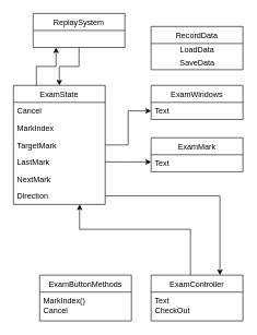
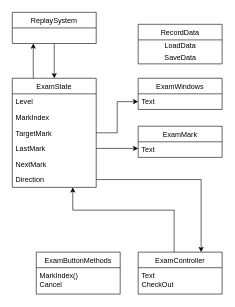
  <mxCell id="0" />
  <mxCell id="1" parent="0" />
  <mxCell id="2" style="edgeStyle=orthogonalEdgeStyle;rounded=0;orthogonalLoop=1;jettySize=auto;html=1;exitX=0.25;exitY=0;exitDx=0;exitDy=0;entryX=0.25;entryY=1;entryDx=0;entryDy=0;" edge="1" parent="1" source="3" target="16"><mxGeometry relative="1" as="geometry" /></mxCell>
  <mxCell id="3" value="ExamState" style="swimlane;fontStyle=0;childLayout=stackLayout;horizontal=1;startSize=26;fillColor=none;horizontalStack=0;resizeParent=1;resizeParentMax=0;resizeLast=0;collapsible=1;marginBottom=0;" vertex="1" parent="1"><mxGeometry x="20" y="130" width="140" height="182" as="geometry"><mxRectangle x="90" y="200" width="120" height="26" as="alternateBounds" /></mxGeometry></mxCell>
- <mxCell id="4" value="Cancel" style="text;strokeColor=none;fillColor=none;align=left;verticalAlign=top;spacingLeft=4;spacingRight=4;overflow=hidden;rotatable=0;points=[[0,0.5],[1,0.5]];portConstraint=eastwest;" vertex="1" parent="3"><mxGeometry y="26" width="140" height="26" as="geometry" /></mxCell>
+ <mxCell id="4" value="Level" style="text;strokeColor=none;fillColor=none;align=left;verticalAlign=top;spacingLeft=4;spacingRight=4;overflow=hidden;rotatable=0;points=[[0,0.5],[1,0.5]];portConstraint=eastwest;" vertex="1" parent="3"><mxGeometry y="26" width="140" height="26" as="geometry" /></mxCell>
  <mxCell id="5" value="MarkIndex" style="text;strokeColor=none;fillColor=none;align=left;verticalAlign=top;spacingLeft=4;spacingRight=4;overflow=hidden;rotatable=0;points=[[0,0.5],[1,0.5]];portConstraint=eastwest;" vertex="1" parent="3"><mxGeometry y="52" width="140" height="26" as="geometry" /></mxCell>
  <mxCell id="6" value="TargetMark" style="text;strokeColor=none;fillColor=none;align=left;verticalAlign=top;spacingLeft=4;spacingRight=4;overflow=hidden;rotatable=0;points=[[0,0.5],[1,0.5]];portConstraint=eastwest;" vertex="1" parent="3"><mxGeometry y="78" width="140" height="26" as="geometry" /></mxCell>
  <mxCell id="7" value="LastMark" style="text;strokeColor=none;fillColor=none;align=left;verticalAlign=top;spacingLeft=4;spacingRight=4;overflow=hidden;rotatable=0;points=[[0,0.5],[1,0.5]];portConstraint=eastwest;" vertex="1" parent="3"><mxGeometry y="104" width="140" height="26" as="geometry" /></mxCell>
  <mxCell id="8" value="NextMark" style="text;strokeColor=none;fillColor=none;align=left;verticalAlign=top;spacingLeft=4;spacingRight=4;overflow=hidden;rotatable=0;points=[[0,0.5],[1,0.5]];portConstraint=eastwest;" vertex="1" parent="3"><mxGeometry y="130" width="140" height="26" as="geometry" /></mxCell>
  <mxCell id="9" value="Direction" style="text;strokeColor=none;fillColor=none;align=left;verticalAlign=top;spacingLeft=4;spacingRight=4;overflow=hidden;rotatable=0;points=[[0,0.5],[1,0.5]];portConstraint=eastwest;" vertex="1" parent="3"><mxGeometry y="156" width="140" height="26" as="geometry" /></mxCell>
  <mxCell id="10" value="ExamWindows" style="swimlane;fontStyle=0;childLayout=stackLayout;horizontal=1;startSize=26;fillColor=none;horizontalStack=0;resizeParent=1;resizeParentMax=0;resizeLast=0;collapsible=1;marginBottom=0;" vertex="1" parent="1"><mxGeometry x="230" y="130" width="140" height="52" as="geometry"><mxRectangle x="90" y="200" width="120" height="26" as="alternateBounds" /></mxGeometry></mxCell>
  <mxCell id="11" value="Text" style="text;strokeColor=none;fillColor=none;align=left;verticalAlign=top;spacingLeft=4;spacingRight=4;overflow=hidden;rotatable=0;points=[[0,0.5],[1,0.5]];portConstraint=eastwest;" vertex="1" parent="10"><mxGeometry y="26" width="140" height="26" as="geometry" /></mxCell>
  <mxCell id="12" style="edgeStyle=orthogonalEdgeStyle;rounded=0;orthogonalLoop=1;jettySize=auto;html=1;exitX=1;exitY=0.5;exitDx=0;exitDy=0;" edge="1" parent="1" source="6" target="11"><mxGeometry relative="1" as="geometry" /></mxCell>
  <mxCell id="13" value="ExamButtonMethods" style="swimlane;fontStyle=0;childLayout=stackLayout;horizontal=1;startSize=26;fillColor=none;horizontalStack=0;resizeParent=1;resizeParentMax=0;resizeLast=0;collapsible=1;marginBottom=0;" vertex="1" parent="1"><mxGeometry x="60" y="420" width="140" height="70" as="geometry"><mxRectangle x="90" y="200" width="120" height="26" as="alternateBounds" /></mxGeometry></mxCell>
  <mxCell id="14" value="MarkIndex()&#10;Cancel&#10;" style="text;strokeColor=none;fillColor=none;align=left;verticalAlign=top;spacingLeft=4;spacingRight=4;overflow=hidden;rotatable=0;points=[[0,0.5],[1,0.5]];portConstraint=eastwest;" vertex="1" parent="13"><mxGeometry y="26" width="140" height="44" as="geometry" /></mxCell>
  <mxCell id="15" style="edgeStyle=orthogonalEdgeStyle;rounded=0;orthogonalLoop=1;jettySize=auto;html=1;entryX=0.5;entryY=0;entryDx=0;entryDy=0;" edge="1" parent="1" source="16" target="3"><mxGeometry relative="1" as="geometry" /></mxCell>
- <mxCell id="16" value="ReplaySystem" style="swimlane;fontStyle=0;childLayout=stackLayout;horizontal=1;startSize=26;fillColor=none;horizontalStack=0;resizeParent=1;resizeParentMax=0;resizeLast=0;collapsible=1;marginBottom=0;" vertex="1" parent="1"><mxGeometry x="50" y="20" width="140" height="52" as="geometry"><mxRectangle x="90" y="200" width="120" height="26" as="alternateBounds" /></mxGeometry></mxCell>
+ <mxCell id="16" value="ReplaySystem" style="swimlane;fontStyle=0;childLayout=stackLayout;horizontal=1;startSize=26;fillColor=none;horizontalStack=0;resizeParent=1;resizeParentMax=0;resizeLast=0;collapsible=1;marginBottom=0;" vertex="1" parent="1"><mxGeometry x="20" y="20" width="140" height="52" as="geometry"><mxRectangle x="90" y="200" width="120" height="26" as="alternateBounds" /></mxGeometry></mxCell>
  <mxCell id="17" value="RecordData" style="swimlane;fontStyle=0;childLayout=stackLayout;horizontal=1;startSize=26;fillColor=none;horizontalStack=0;resizeParent=1;resizeParentMax=0;resizeLast=0;collapsible=1;marginBottom=0;" vertex="1" parent="1"><mxGeometry x="230" y="40" width="140" height="66" as="geometry"><mxRectangle x="90" y="200" width="120" height="26" as="alternateBounds" /></mxGeometry></mxCell>
  <mxCell id="18" value="LoadData" style="text;html=1;align=center;verticalAlign=middle;resizable=0;points=[];autosize=1;" vertex="1" parent="17"><mxGeometry y="26" width="140" height="20" as="geometry" /></mxCell>
  <mxCell id="19" value="SaveData" style="text;html=1;align=center;verticalAlign=middle;resizable=0;points=[];autosize=1;" vertex="1" parent="17"><mxGeometry y="46" width="140" height="20" as="geometry" /></mxCell>
  <mxCell id="20" style="edgeStyle=orthogonalEdgeStyle;rounded=0;orthogonalLoop=1;jettySize=auto;html=1;entryX=0.721;entryY=1;entryDx=0;entryDy=0;entryPerimeter=0;" edge="1" parent="1" source="21" target="9"><mxGeometry relative="1" as="geometry"><mxPoint x="121" y="300" as="targetPoint" /><Array as="points"><mxPoint x="290" y="350" /><mxPoint x="121" y="350" /></Array></mxGeometry></mxCell>
  <mxCell id="21" value="ExamController" style="swimlane;fontStyle=0;childLayout=stackLayout;horizontal=1;startSize=26;fillColor=none;horizontalStack=0;resizeParent=1;resizeParentMax=0;resizeLast=0;collapsible=1;marginBottom=0;" vertex="1" parent="1"><mxGeometry x="230" y="420" width="140" height="70" as="geometry"><mxRectangle x="90" y="200" width="120" height="26" as="alternateBounds" /></mxGeometry></mxCell>
  <mxCell id="22" value="Text&#10;CheckOut" style="text;strokeColor=none;fillColor=none;align=left;verticalAlign=top;spacingLeft=4;spacingRight=4;overflow=hidden;rotatable=0;points=[[0,0.5],[1,0.5]];portConstraint=eastwest;" vertex="1" parent="21"><mxGeometry y="26" width="140" height="44" as="geometry" /></mxCell>
  <mxCell id="23" style="edgeStyle=orthogonalEdgeStyle;rounded=0;orthogonalLoop=1;jettySize=auto;html=1;entryX=0.75;entryY=0;entryDx=0;entryDy=0;" edge="1" parent="1" source="9" target="21"><mxGeometry relative="1" as="geometry" /></mxCell>
  <mxCell id="24" style="edgeStyle=orthogonalEdgeStyle;rounded=0;orthogonalLoop=1;jettySize=auto;html=1;exitX=1;exitY=0.5;exitDx=0;exitDy=0;" edge="1" parent="1" source="7"><mxGeometry relative="1" as="geometry"><mxPoint x="230" y="247" as="targetPoint" /></mxGeometry></mxCell>
  <mxCell id="25" value="ExamMark" style="swimlane;fontStyle=0;childLayout=stackLayout;horizontal=1;startSize=26;fillColor=none;horizontalStack=0;resizeParent=1;resizeParentMax=0;resizeLast=0;collapsible=1;marginBottom=0;" vertex="1" parent="1"><mxGeometry x="230" y="210" width="140" height="52" as="geometry"><mxRectangle x="90" y="200" width="120" height="26" as="alternateBounds" /></mxGeometry></mxCell>
  <mxCell id="26" value="Text" style="text;strokeColor=none;fillColor=none;align=left;verticalAlign=top;spacingLeft=4;spacingRight=4;overflow=hidden;rotatable=0;points=[[0,0.5],[1,0.5]];portConstraint=eastwest;" vertex="1" parent="25"><mxGeometry y="26" width="140" height="26" as="geometry" /></mxCell>
